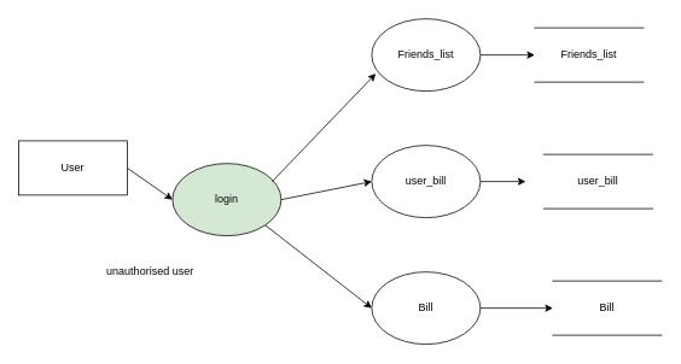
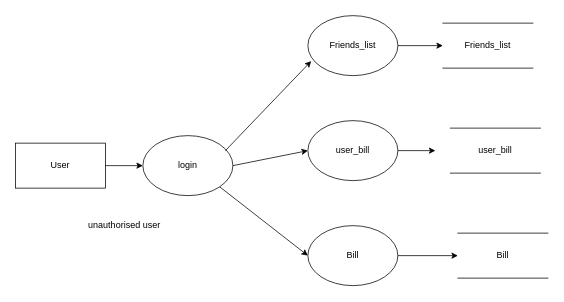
  <mxCell id="0" />
  <mxCell id="1" parent="0" />
- <mxCell id="2" value="User" style="rounded=0;whiteSpace=wrap;html=1;" vertex="1" parent="1"><mxGeometry x="20" y="155" width="120" height="60" as="geometry" /></mxCell>
- <mxCell id="3" value="login" style="ellipse;whiteSpace=wrap;html=1;fillColor=#d5e8d4;" vertex="1" parent="1"><mxGeometry x="190" y="180" width="120" height="80" as="geometry" /></mxCell>
+ <mxCell id="2" value="User" style="rounded=0;whiteSpace=wrap;html=1;" vertex="1" parent="1"><mxGeometry x="20" y="190" width="120" height="60" as="geometry" /></mxCell>
+ <mxCell id="3" value="login" style="ellipse;whiteSpace=wrap;html=1;" vertex="1" parent="1"><mxGeometry x="190" y="180" width="120" height="80" as="geometry" /></mxCell>
  <mxCell id="4" value="" style="endArrow=classic;html=1;exitX=1;exitY=0.5;exitDx=0;exitDy=0;" edge="1" parent="1" source="2"><mxGeometry width="50" height="50" relative="1" as="geometry"><mxPoint x="140" y="270" as="sourcePoint" /><mxPoint x="190" y="220" as="targetPoint" /></mxGeometry></mxCell>
  <mxCell id="5" value="unauthorised user" style="text;html=1;align=center;verticalAlign=middle;resizable=0;points=[];autosize=1;" vertex="1" parent="1"><mxGeometry y="290" width="130" height="20" as="geometry" x="100" /></mxCell>
  <mxCell id="6" value="Friends_list" style="ellipse;whiteSpace=wrap;html=1;" vertex="1" parent="1"><mxGeometry x="410" y="20" width="120" height="80" as="geometry" /></mxCell>
  <mxCell id="7" value="user_bill" style="ellipse;whiteSpace=wrap;html=1;" vertex="1" parent="1"><mxGeometry x="410" y="160" width="120" height="80" as="geometry" /></mxCell>
  <mxCell id="8" value="Bill" style="ellipse;whiteSpace=wrap;html=1;" vertex="1" parent="1"><mxGeometry x="410" y="300" width="120" height="80" as="geometry" /></mxCell>
  <mxCell id="9" value="" style="endArrow=classic;html=1;entryX=0.037;entryY=0.758;entryDx=0;entryDy=0;entryPerimeter=0;" edge="1" parent="1" target="6"><mxGeometry width="50" height="50" relative="1" as="geometry"><mxPoint x="300" y="200" as="sourcePoint" /><mxPoint x="350" y="150" as="targetPoint" /></mxGeometry></mxCell>
  <mxCell id="10" value="" style="endArrow=classic;html=1;entryX=0;entryY=0.5;entryDx=0;entryDy=0;exitX=1;exitY=0.5;exitDx=0;exitDy=0;" edge="1" parent="1" source="3" target="7"><mxGeometry width="50" height="50" relative="1" as="geometry"><mxPoint x="310" y="240" as="sourcePoint" /><mxPoint x="360" y="190" as="targetPoint" /><Array as="points" /></mxGeometry></mxCell>
  <mxCell id="11" value="" style="endArrow=classic;html=1;exitX=1;exitY=1;exitDx=0;exitDy=0;" edge="1" parent="1" source="3"><mxGeometry width="50" height="50" relative="1" as="geometry"><mxPoint x="360" y="390" as="sourcePoint" /><mxPoint x="410" y="340" as="targetPoint" /></mxGeometry></mxCell>
  <mxCell id="12" value="" style="endArrow=classic;html=1;" edge="1" parent="1"><mxGeometry width="50" height="50" relative="1" as="geometry"><mxPoint x="530" y="60" as="sourcePoint" /><mxPoint x="590" y="60" as="targetPoint" /></mxGeometry></mxCell>
  <mxCell id="13" value="" style="endArrow=classic;html=1;" edge="1" parent="1"><mxGeometry width="50" height="50" relative="1" as="geometry"><mxPoint x="530" y="200" as="sourcePoint" /><mxPoint x="580" y="200" as="targetPoint" /></mxGeometry></mxCell>
  <mxCell id="14" value="" style="endArrow=classic;html=1;" edge="1" parent="1" target="15"><mxGeometry width="50" height="50" relative="1" as="geometry"><mxPoint x="530" y="340" as="sourcePoint" /><mxPoint x="580" y="340" as="targetPoint" /></mxGeometry></mxCell>
  <mxCell id="15" value="&lt;span style=&quot;white-space: normal&quot;&gt;Bill&lt;/span&gt;" style="shape=partialRectangle;whiteSpace=wrap;html=1;left=0;right=0;fillColor=none;" vertex="1" parent="1"><mxGeometry x="610" y="310" width="120" height="60" as="geometry" /></mxCell>
  <mxCell id="16" value="&lt;span style=&quot;white-space: normal&quot;&gt;user_bill&lt;/span&gt;" style="shape=partialRectangle;whiteSpace=wrap;html=1;left=0;right=0;fillColor=none;" vertex="1" parent="1"><mxGeometry x="600" y="170" width="120" height="60" as="geometry" /></mxCell>
  <mxCell id="17" value="&lt;span style=&quot;white-space: normal&quot;&gt;Friends_list&lt;/span&gt;" style="shape=partialRectangle;whiteSpace=wrap;html=1;left=0;right=0;fillColor=none;" vertex="1" parent="1"><mxGeometry x="590" y="30" width="120" height="60" as="geometry" /></mxCell>
